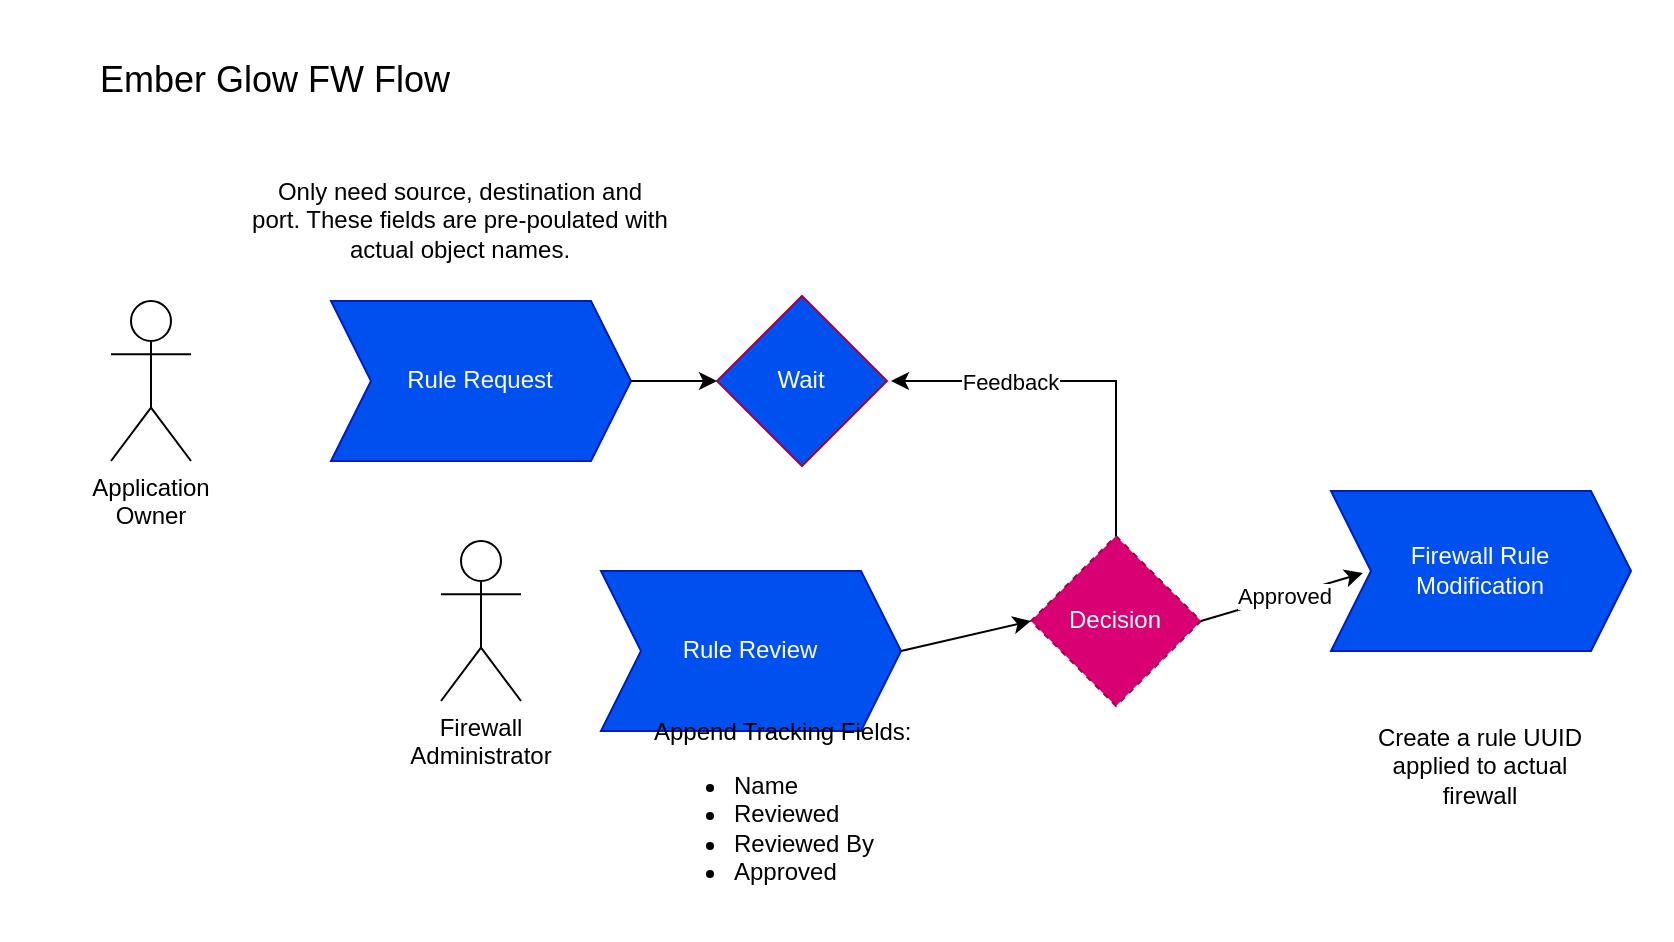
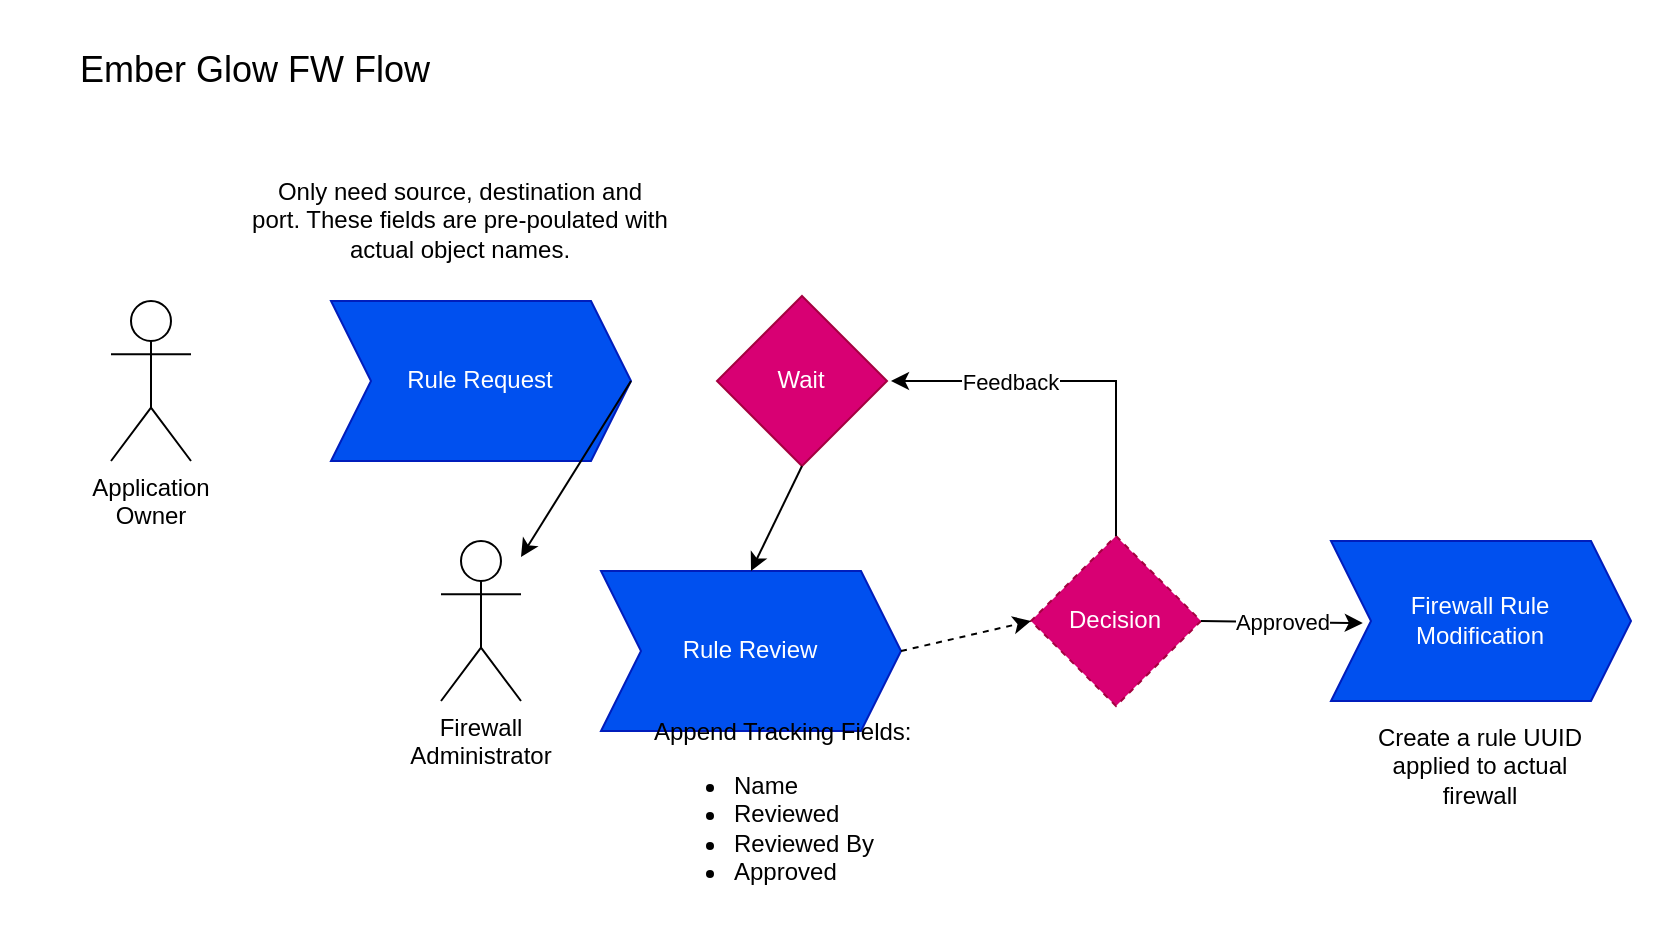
  <mxCell id="0" />
  <mxCell id="1" parent="0" />
  <mxCell id="2" value="Rule Request" style="shape=step;perimeter=stepPerimeter;whiteSpace=wrap;html=1;fixedSize=1;fillColor=#0050ef;fontColor=#ffffff;strokeColor=#001DBC;" vertex="1" parent="1"><mxGeometry x="165" y="150" width="150" height="80" as="geometry" /></mxCell>
  <mxCell id="3" value="Application&lt;div&gt;Owner&lt;/div&gt;" style="shape=umlActor;verticalLabelPosition=bottom;verticalAlign=top;html=1;outlineConnect=0;" vertex="1" parent="1"><mxGeometry x="55" y="150" width="40" height="80" as="geometry" /></mxCell>
  <mxCell id="4" value="Firewall&lt;div&gt;Administrator&lt;/div&gt;" style="shape=umlActor;verticalLabelPosition=bottom;verticalAlign=top;html=1;outlineConnect=0;" vertex="1" parent="1"><mxGeometry x="220" y="270" width="40" height="80" as="geometry" /></mxCell>
  <mxCell id="5" value="Rule Review" style="shape=step;perimeter=stepPerimeter;whiteSpace=wrap;html=1;fixedSize=1;fillColor=#0050ef;fontColor=#ffffff;strokeColor=#001DBC;" vertex="1" parent="1"><mxGeometry x="300" y="285" width="150" height="80" as="geometry" /></mxCell>
  <mxCell id="6" value="Only need source, destination and port. These fields are pre-poulated with actual object names." style="text;html=1;align=center;verticalAlign=middle;whiteSpace=wrap;rounded=0;" vertex="1" parent="1"><mxGeometry x="125" y="80" width="210" height="60" as="geometry" /></mxCell>
- <mxCell id="7" value="Wait" style="rhombus;whiteSpace=wrap;html=1;fillColor=#0050ef;fontColor=#ffffff;strokeColor=#A50040;" vertex="1" parent="1"><mxGeometry x="358" y="147.5" width="85" height="85" as="geometry" /></mxCell>
- <mxCell id="8" value="" style="endArrow=classic;html=1;rounded=0;exitX=1;exitY=0.5;exitDx=0;exitDy=0;entryX=0;entryY=0.5;entryDx=0;entryDy=0;" edge="1" parent="1" source="2" target="7"><mxGeometry width="50" height="50" relative="1" as="geometry"><mxPoint x="385" y="220" as="sourcePoint" /><mxPoint x="435" y="170" as="targetPoint" /></mxGeometry></mxCell>
- <mxCell id="10" value="Firewall Rule&lt;div&gt;Modification&lt;/div&gt;" style="shape=step;perimeter=stepPerimeter;whiteSpace=wrap;html=1;fixedSize=1;fillColor=#0050ef;fontColor=#ffffff;strokeColor=#001DBC;" vertex="1" parent="1"><mxGeometry x="665" y="245" width="150" height="80" as="geometry" /></mxCell>
+ <mxCell id="7" value="Wait" style="rhombus;whiteSpace=wrap;html=1;fillColor=#d80073;fontColor=#ffffff;strokeColor=#A50040;" vertex="1" parent="1"><mxGeometry x="358" y="147.5" width="85" height="85" as="geometry" /></mxCell>
+ <mxCell id="8" value="" style="endArrow=classic;html=1;rounded=0;exitX=1;exitY=0.5;exitDx=0;exitDy=0;" edge="1" parent="1" source="2" target="4"><mxGeometry width="50" height="50" relative="1" as="geometry"><mxPoint x="385" y="220" as="sourcePoint" /><mxPoint x="435" y="170" as="targetPoint" /></mxGeometry></mxCell>
+ <mxCell id="9" value="" style="endArrow=classic;html=1;rounded=0;exitX=0.5;exitY=1;exitDx=0;exitDy=0;entryX=0.5;entryY=0;entryDx=0;entryDy=0;" edge="1" parent="1" source="7" target="5"><mxGeometry width="50" height="50" relative="1" as="geometry"><mxPoint x="465" y="260" as="sourcePoint" /><mxPoint x="515" y="210" as="targetPoint" /></mxGeometry></mxCell>
+ <mxCell id="10" value="Firewall Rule&lt;div&gt;Modification&lt;/div&gt;" style="shape=step;perimeter=stepPerimeter;whiteSpace=wrap;html=1;fixedSize=1;fillColor=#0050ef;fontColor=#ffffff;strokeColor=#001DBC;" vertex="1" parent="1"><mxGeometry x="665" y="270" width="150" height="80" as="geometry" /></mxCell>
  <mxCell id="11" value="Decision" style="rhombus;whiteSpace=wrap;html=1;fillColor=#d80073;fontColor=#ffffff;strokeColor=#A50040;dashed=1;" vertex="1" parent="1"><mxGeometry x="515" y="267.5" width="85" height="85" as="geometry" /></mxCell>
- <mxCell id="12" value="" style="endArrow=classic;html=1;rounded=0;exitX=1;exitY=0.5;exitDx=0;exitDy=0;entryX=0;entryY=0.5;entryDx=0;entryDy=0;" edge="1" parent="1" source="5" target="11"><mxGeometry width="50" height="50" relative="1" as="geometry"><mxPoint x="505" y="260" as="sourcePoint" /><mxPoint x="555" y="210" as="targetPoint" /></mxGeometry></mxCell>
+ <mxCell id="12" value="" style="endArrow=classic;html=1;rounded=0;exitX=1;exitY=0.5;exitDx=0;exitDy=0;entryX=0;entryY=0.5;entryDx=0;entryDy=0;dashed=1;" edge="1" parent="1" source="5" target="11"><mxGeometry width="50" height="50" relative="1" as="geometry"><mxPoint x="505" y="260" as="sourcePoint" /><mxPoint x="555" y="210" as="targetPoint" /></mxGeometry></mxCell>
  <mxCell id="13" value="" style="endArrow=classic;html=1;rounded=0;exitX=1;exitY=0.5;exitDx=0;exitDy=0;entryX=0.106;entryY=0.513;entryDx=0;entryDy=0;entryPerimeter=0;" edge="1" parent="1" source="11" target="10"><mxGeometry width="50" height="50" relative="1" as="geometry"><mxPoint x="525" y="230" as="sourcePoint" /><mxPoint x="575" y="180" as="targetPoint" /></mxGeometry></mxCell>
  <mxCell id="14" value="Approved" style="edgeLabel;html=1;align=center;verticalAlign=middle;resizable=0;points=[];" vertex="1" connectable="0" parent="13"><mxGeometry x="0.02" relative="1" as="geometry"><mxPoint as="offset" /></mxGeometry></mxCell>
  <mxCell id="15" value="" style="endArrow=classic;html=1;rounded=0;exitX=0.5;exitY=0;exitDx=0;exitDy=0;edgeStyle=orthogonalEdgeStyle;" edge="1" parent="1" source="11"><mxGeometry width="50" height="50" relative="1" as="geometry"><mxPoint x="525" y="220" as="sourcePoint" /><mxPoint x="445" y="190" as="targetPoint" /><Array as="points"><mxPoint x="558" y="190" /></Array></mxGeometry></mxCell>
  <mxCell id="16" value="Feedback" style="edgeLabel;html=1;align=center;verticalAlign=middle;resizable=0;points=[];" vertex="1" connectable="0" parent="15"><mxGeometry x="-0.119" y="-1" relative="1" as="geometry"><mxPoint x="-47" y="1" as="offset" /></mxGeometry></mxCell>
  <mxCell id="17" value="&lt;div style=&quot;&quot;&gt;&lt;span style=&quot;background-color: transparent; color: light-dark(rgb(0, 0, 0), rgb(255, 255, 255));&quot;&gt;Append Tracking Fields:&lt;/span&gt;&lt;/div&gt;&lt;div&gt;&lt;ul&gt;&lt;li style=&quot;&quot;&gt;&lt;span style=&quot;background-color: transparent; color: light-dark(rgb(0, 0, 0), rgb(255, 255, 255));&quot;&gt;Name&lt;/span&gt;&lt;/li&gt;&lt;li style=&quot;&quot;&gt;&lt;span style=&quot;background-color: transparent; color: light-dark(rgb(0, 0, 0), rgb(255, 255, 255));&quot;&gt;Reviewed&lt;/span&gt;&lt;/li&gt;&lt;li style=&quot;&quot;&gt;&lt;span style=&quot;background-color: transparent; color: light-dark(rgb(0, 0, 0), rgb(255, 255, 255));&quot;&gt;Reviewed By&lt;/span&gt;&lt;/li&gt;&lt;li style=&quot;&quot;&gt;&lt;span style=&quot;background-color: transparent; color: light-dark(rgb(0, 0, 0), rgb(255, 255, 255));&quot;&gt;Approved&lt;/span&gt;&lt;/li&gt;&lt;/ul&gt;&lt;/div&gt;&lt;div style=&quot;&quot;&gt;&lt;br&gt;&lt;/div&gt;" style="text;html=1;align=left;verticalAlign=middle;whiteSpace=wrap;rounded=0;" vertex="1" parent="1"><mxGeometry x="325" y="380" width="140" height="67.5" as="geometry" /></mxCell>
  <mxCell id="18" value="Create a rule UUID applied to actual firewall" style="text;html=1;align=center;verticalAlign=middle;whiteSpace=wrap;rounded=0;" vertex="1" parent="1"><mxGeometry x="675" y="352.5" width="130" height="60" as="geometry" /></mxCell>
- <mxCell id="19" value="Ember Glow FW Flow" style="text;html=1;align=center;verticalAlign=middle;whiteSpace=wrap;rounded=0;fontSize=18;" vertex="1" parent="1"><mxGeometry x="30" y="25" width="215" height="30" as="geometry" /></mxCell>
+ <mxCell id="19" value="Ember Glow FW Flow" style="text;html=1;align=center;verticalAlign=middle;whiteSpace=wrap;rounded=0;fontSize=18;" vertex="1" parent="1"><mxGeometry x="20" y="20" width="215" height="30" as="geometry" /></mxCell>
